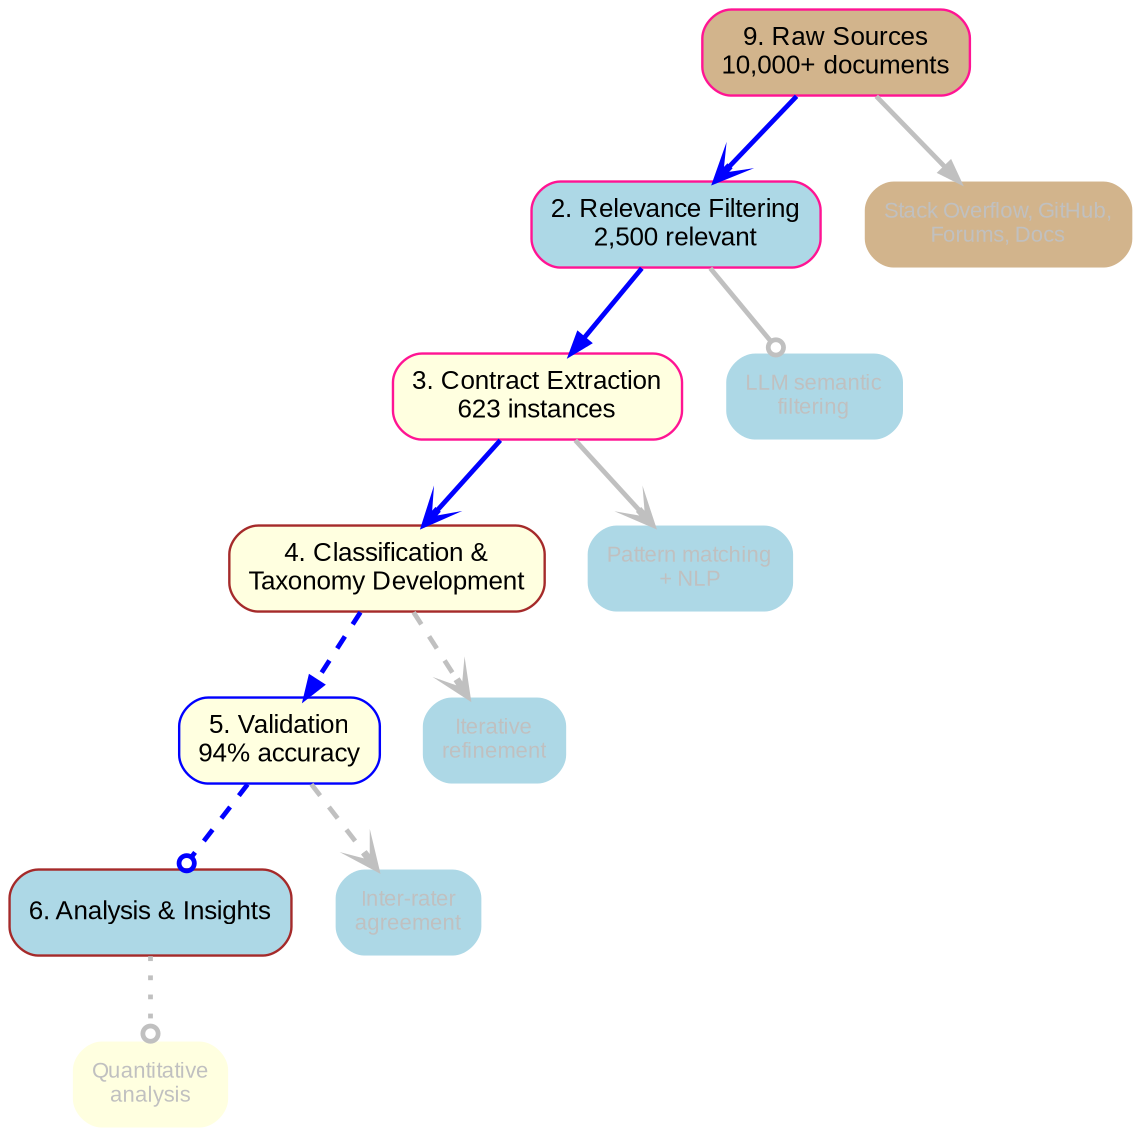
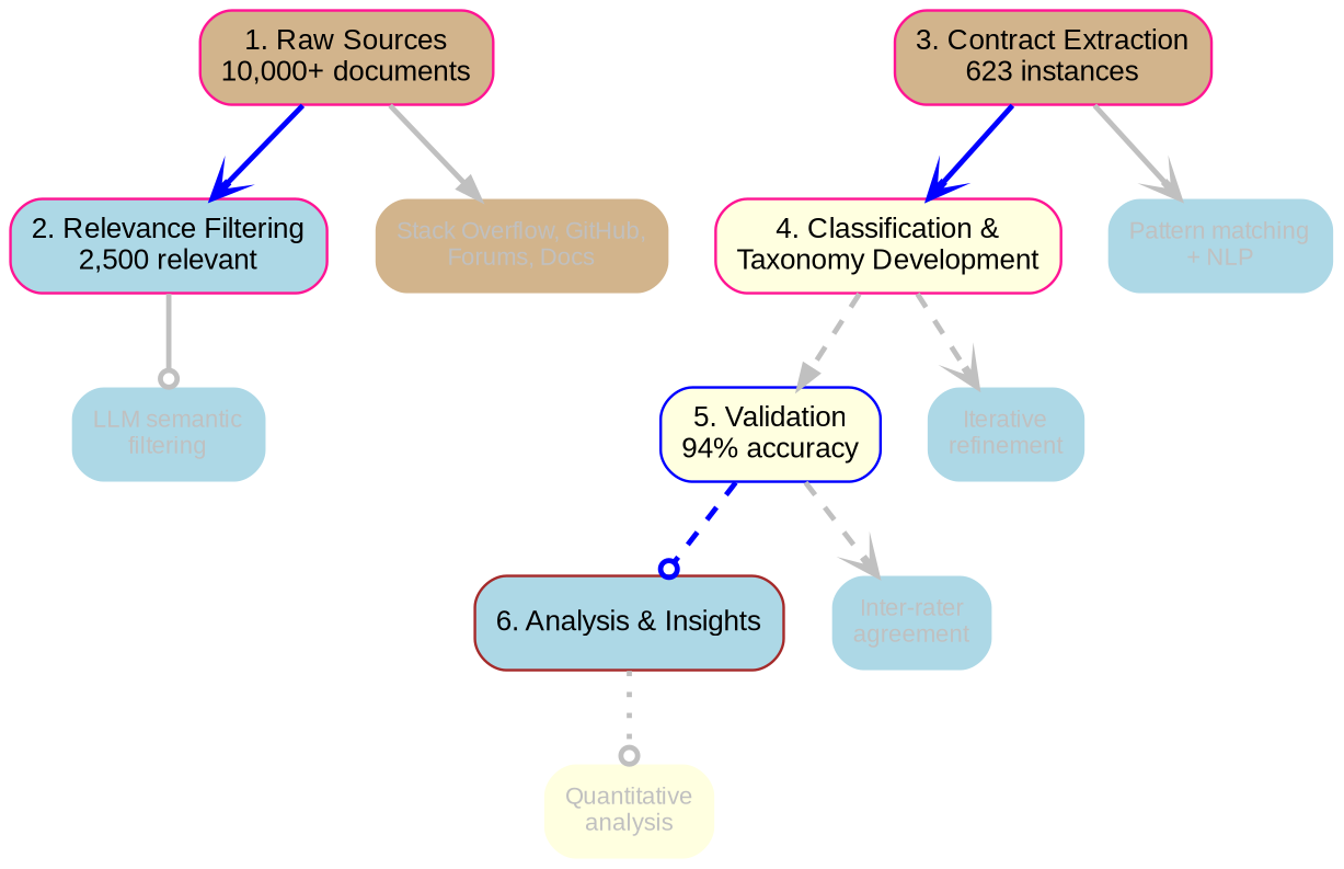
  digraph {
    rankdir=TB
    node [color=deeppink fillcolor=lightblue fontname=Arial fontsize=11 shape=box style="filled,rounded"]
    edge [arrowhead=vee arrowsize=0.8 color=gray penwidth=2 style=bold]
-   n1 [fillcolor=tan label="9. Raw Sources\n10,000+ documents"]
+   n1 [fillcolor=tan label="1. Raw Sources\n10,000+ documents"]
    n2 [label="2. Relevance Filtering\n2,500 relevant"]
    n3 [fillcolor=tan fontcolor=gray fontsize=9 label="Stack Overflow, GitHub,\nForums, Docs" shape=plaintext]
-   n4 [fillcolor=lightyellow label="3. Contract Extraction\n623 instances"]
+   n4 [fillcolor=tan label="3. Contract Extraction\n623 instances"]
    n5 [color=blue fontcolor=gray fontsize=9 label="LLM semantic\nfiltering" shape=plaintext]
-   n6 [color=brown fillcolor=lightyellow label="4. Classification &\nTaxonomy Development"]
+   n6 [fillcolor=lightyellow label="4. Classification &\nTaxonomy Development"]
    n7 [fontcolor=gray fontsize=9 label="Pattern matching\n+ NLP" shape=plaintext]
    n8 [color=blue fillcolor=lightyellow label="5. Validation\n94% accuracy"]
    n9 [color=brown fontcolor=gray fontsize=9 label="Iterative\nrefinement" shape=plaintext]
    n10 [color=brown label="6. Analysis & Insights"]
    n11 [color=brown fontcolor=gray fontsize=9 label="Inter-rater\nagreement" shape=plaintext]
    n12 [color=brown fillcolor=lightyellow fontcolor=gray fontsize=9 label="Quantitative\nanalysis" shape=plaintext]
    n1 -> n2 [color=blue]
    n1 -> n3 [arrowhead=normal]
-   n2 -> n4 [arrowhead=normal color=blue]
    n2 -> n5 [arrowhead=odot]
    n4 -> n6 [color=blue]
    n4 -> n7
-   n6 -> n8 [arrowhead=normal color=blue style=dashed]
+   n6 -> n8 [arrowhead=normal style=dashed]
    n6 -> n9 [style=dashed]
    n8 -> n10 [arrowhead=odot color=blue style=dashed]
    n8 -> n11 [style=dashed]
    n10 -> n12 [arrowhead=odot style=dotted]
  }
